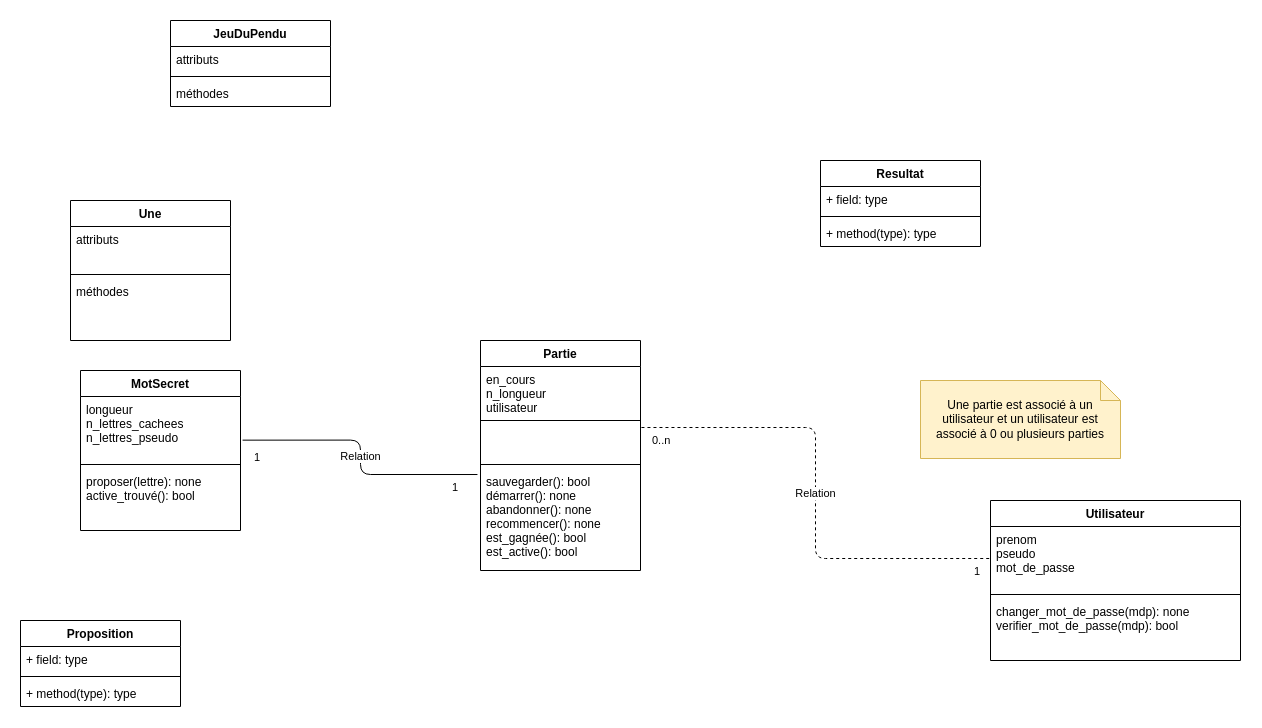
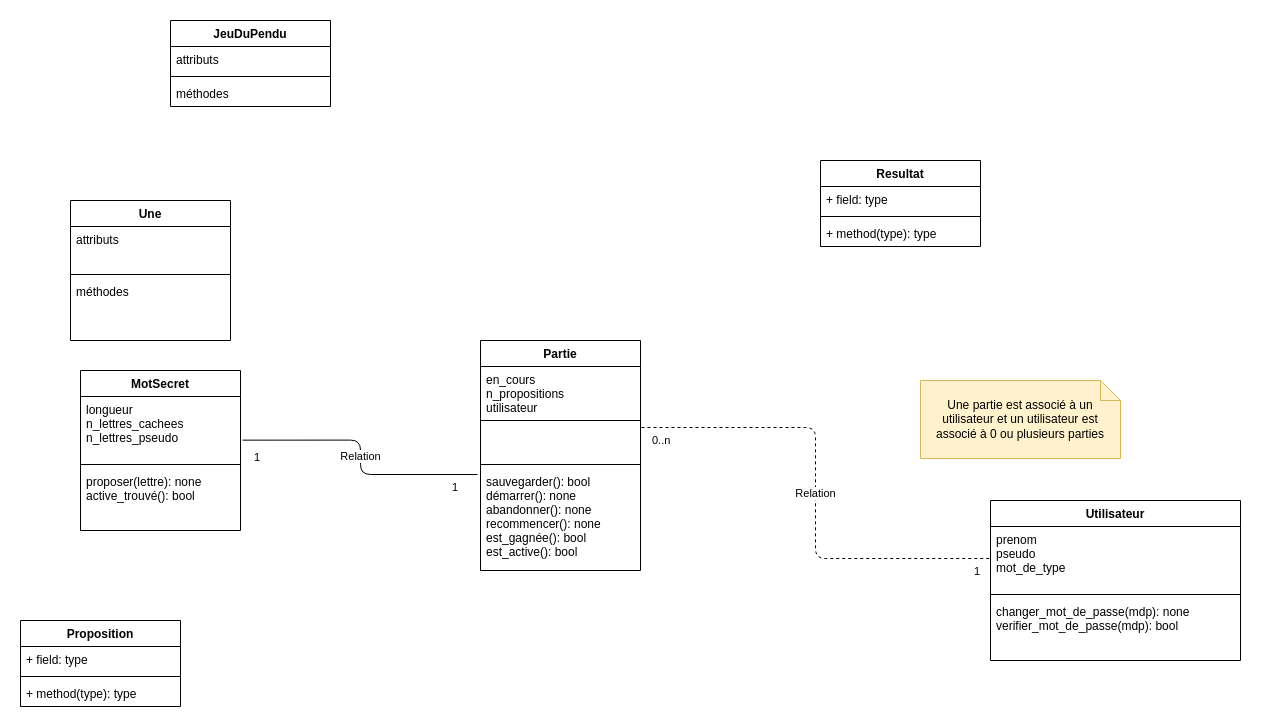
  <mxCell id="0" />
  <mxCell id="1" parent="0" />
  <mxCell id="2" value="Resultat" style="swimlane;fontStyle=1;align=center;verticalAlign=top;childLayout=stackLayout;horizontal=1;startSize=26;horizontalStack=0;resizeParent=1;resizeParentMax=0;resizeLast=0;collapsible=1;marginBottom=0;" vertex="1" parent="1"><mxGeometry x="820" y="160" width="160" height="86" as="geometry" /></mxCell>
  <mxCell id="3" value="+ field: type" style="text;strokeColor=none;fillColor=none;align=left;verticalAlign=top;spacingLeft=4;spacingRight=4;overflow=hidden;rotatable=0;points=[[0,0.5],[1,0.5]];portConstraint=eastwest;" vertex="1" parent="2"><mxGeometry y="26" width="160" height="26" as="geometry" /></mxCell>
  <mxCell id="4" value="" style="line;strokeWidth=1;fillColor=none;align=left;verticalAlign=middle;spacingTop=-1;spacingLeft=3;spacingRight=3;rotatable=0;labelPosition=right;points=[];portConstraint=eastwest;" vertex="1" parent="2"><mxGeometry y="52" width="160" height="8" as="geometry" /></mxCell>
  <mxCell id="5" value="+ method(type): type" style="text;strokeColor=none;fillColor=none;align=left;verticalAlign=top;spacingLeft=4;spacingRight=4;overflow=hidden;rotatable=0;points=[[0,0.5],[1,0.5]];portConstraint=eastwest;" vertex="1" parent="2"><mxGeometry y="60" width="160" height="26" as="geometry" /></mxCell>
  <mxCell id="6" value="Partie" style="swimlane;fontStyle=1;align=center;verticalAlign=top;childLayout=stackLayout;horizontal=1;startSize=26;horizontalStack=0;resizeParent=1;resizeParentMax=0;resizeLast=0;collapsible=1;marginBottom=0;" vertex="1" parent="1"><mxGeometry x="480" y="340" width="160" height="230" as="geometry" /></mxCell>
- <mxCell id="7" value="en_cours&#10;n_longueur&#10;utilisateur" style="text;strokeColor=none;fillColor=none;align=left;verticalAlign=top;spacingLeft=4;spacingRight=4;overflow=hidden;rotatable=0;points=[[0,0.5],[1,0.5]];portConstraint=eastwest;" vertex="1" parent="6"><mxGeometry y="26" width="160" height="94" as="geometry" /></mxCell>
+ <mxCell id="7" value="en_cours&#10;n_propositions&#10;utilisateur" style="text;strokeColor=none;fillColor=none;align=left;verticalAlign=top;spacingLeft=4;spacingRight=4;overflow=hidden;rotatable=0;points=[[0,0.5],[1,0.5]];portConstraint=eastwest;" vertex="1" parent="6"><mxGeometry y="26" width="160" height="94" as="geometry" /></mxCell>
  <mxCell id="8" value="" style="line;strokeWidth=1;fillColor=none;align=left;verticalAlign=middle;spacingTop=-1;spacingLeft=3;spacingRight=3;rotatable=0;labelPosition=right;points=[];portConstraint=eastwest;" vertex="1" parent="6"><mxGeometry y="120" width="160" height="8" as="geometry" /></mxCell>
  <mxCell id="9" value="sauvegarder(): bool&#10;démarrer(): none&#10;abandonner(): none&#10;recommencer(): none&#10;est_gagnée(): bool&#10;est_active(): bool" style="text;strokeColor=none;fillColor=none;align=left;verticalAlign=top;spacingLeft=4;spacingRight=4;overflow=hidden;rotatable=0;points=[[0,0.5],[1,0.5]];portConstraint=eastwest;" vertex="1" parent="6"><mxGeometry y="128" width="160" height="102" as="geometry" /></mxCell>
  <mxCell id="10" value="Utilisateur" style="swimlane;fontStyle=1;align=center;verticalAlign=top;childLayout=stackLayout;horizontal=1;startSize=26;horizontalStack=0;resizeParent=1;resizeParentMax=0;resizeLast=0;collapsible=1;marginBottom=0;" vertex="1" parent="1"><mxGeometry x="990" y="500" width="250" height="160" as="geometry" /></mxCell>
- <mxCell id="11" value="prenom&#10;pseudo&#10;mot_de_passe" style="text;strokeColor=none;fillColor=none;align=left;verticalAlign=top;spacingLeft=4;spacingRight=4;overflow=hidden;rotatable=0;points=[[0,0.5],[1,0.5]];portConstraint=eastwest;" vertex="1" parent="10"><mxGeometry y="26" width="250" height="64" as="geometry" /></mxCell>
+ <mxCell id="11" value="prenom&#10;pseudo&#10;mot_de_type" style="text;strokeColor=none;fillColor=none;align=left;verticalAlign=top;spacingLeft=4;spacingRight=4;overflow=hidden;rotatable=0;points=[[0,0.5],[1,0.5]];portConstraint=eastwest;" vertex="1" parent="10"><mxGeometry y="26" width="250" height="64" as="geometry" /></mxCell>
  <mxCell id="12" value="" style="line;strokeWidth=1;fillColor=none;align=left;verticalAlign=middle;spacingTop=-1;spacingLeft=3;spacingRight=3;rotatable=0;labelPosition=right;points=[];portConstraint=eastwest;" vertex="1" parent="10"><mxGeometry y="90" width="250" height="8" as="geometry" /></mxCell>
  <mxCell id="13" value="changer_mot_de_passe(mdp): none&#10;verifier_mot_de_passe(mdp): bool" style="text;strokeColor=none;fillColor=none;align=left;verticalAlign=top;spacingLeft=4;spacingRight=4;overflow=hidden;rotatable=0;points=[[0,0.5],[1,0.5]];portConstraint=eastwest;" vertex="1" parent="10"><mxGeometry y="98" width="250" height="62" as="geometry" /></mxCell>
  <mxCell id="14" value="Proposition" style="swimlane;fontStyle=1;align=center;verticalAlign=top;childLayout=stackLayout;horizontal=1;startSize=26;horizontalStack=0;resizeParent=1;resizeParentMax=0;resizeLast=0;collapsible=1;marginBottom=0;" vertex="1" parent="1"><mxGeometry x="20" y="620" width="160" height="86" as="geometry" /></mxCell>
  <mxCell id="15" value="+ field: type" style="text;strokeColor=none;fillColor=none;align=left;verticalAlign=top;spacingLeft=4;spacingRight=4;overflow=hidden;rotatable=0;points=[[0,0.5],[1,0.5]];portConstraint=eastwest;" vertex="1" parent="14"><mxGeometry y="26" width="160" height="26" as="geometry" /></mxCell>
  <mxCell id="16" value="" style="line;strokeWidth=1;fillColor=none;align=left;verticalAlign=middle;spacingTop=-1;spacingLeft=3;spacingRight=3;rotatable=0;labelPosition=right;points=[];portConstraint=eastwest;" vertex="1" parent="14"><mxGeometry y="52" width="160" height="8" as="geometry" /></mxCell>
  <mxCell id="17" value="+ method(type): type" style="text;strokeColor=none;fillColor=none;align=left;verticalAlign=top;spacingLeft=4;spacingRight=4;overflow=hidden;rotatable=0;points=[[0,0.5],[1,0.5]];portConstraint=eastwest;" vertex="1" parent="14"><mxGeometry y="60" width="160" height="26" as="geometry" /></mxCell>
  <mxCell id="18" value="JeuDuPendu" style="swimlane;fontStyle=1;align=center;verticalAlign=top;childLayout=stackLayout;horizontal=1;startSize=26;horizontalStack=0;resizeParent=1;resizeParentMax=0;resizeLast=0;collapsible=1;marginBottom=0;" vertex="1" parent="1"><mxGeometry x="170" y="20" width="160" height="86" as="geometry" /></mxCell>
  <mxCell id="19" value="attributs" style="text;strokeColor=none;fillColor=none;align=left;verticalAlign=top;spacingLeft=4;spacingRight=4;overflow=hidden;rotatable=0;points=[[0,0.5],[1,0.5]];portConstraint=eastwest;" vertex="1" parent="18"><mxGeometry y="26" width="160" height="26" as="geometry" /></mxCell>
  <mxCell id="20" value="" style="line;strokeWidth=1;fillColor=none;align=left;verticalAlign=middle;spacingTop=-1;spacingLeft=3;spacingRight=3;rotatable=0;labelPosition=right;points=[];portConstraint=eastwest;" vertex="1" parent="18"><mxGeometry y="52" width="160" height="8" as="geometry" /></mxCell>
  <mxCell id="21" value="méthodes" style="text;strokeColor=none;fillColor=none;align=left;verticalAlign=top;spacingLeft=4;spacingRight=4;overflow=hidden;rotatable=0;points=[[0,0.5],[1,0.5]];portConstraint=eastwest;" vertex="1" parent="18"><mxGeometry y="60" width="160" height="26" as="geometry" /></mxCell>
  <mxCell id="22" value="MotSecret" style="swimlane;fontStyle=1;align=center;verticalAlign=top;childLayout=stackLayout;horizontal=1;startSize=26;horizontalStack=0;resizeParent=1;resizeParentMax=0;resizeLast=0;collapsible=1;marginBottom=0;" vertex="1" parent="1"><mxGeometry x="80" y="370" width="160" height="160" as="geometry" /></mxCell>
  <mxCell id="23" value="longueur&#10;n_lettres_cachees&#10;n_lettres_pseudo" style="text;strokeColor=none;fillColor=none;align=left;verticalAlign=top;spacingLeft=4;spacingRight=4;overflow=hidden;rotatable=0;points=[[0,0.5],[1,0.5]];portConstraint=eastwest;" vertex="1" parent="22"><mxGeometry y="26" width="160" height="64" as="geometry" /></mxCell>
  <mxCell id="24" value="" style="line;strokeWidth=1;fillColor=none;align=left;verticalAlign=middle;spacingTop=-1;spacingLeft=3;spacingRight=3;rotatable=0;labelPosition=right;points=[];portConstraint=eastwest;" vertex="1" parent="22"><mxGeometry y="90" width="160" height="8" as="geometry" /></mxCell>
  <mxCell id="25" value="proposer(lettre): none&#10;active_trouvé(): bool" style="text;strokeColor=none;fillColor=none;align=left;verticalAlign=top;spacingLeft=4;spacingRight=4;overflow=hidden;rotatable=0;points=[[0,0.5],[1,0.5]];portConstraint=eastwest;" vertex="1" parent="22"><mxGeometry y="98" width="160" height="62" as="geometry" /></mxCell>
  <mxCell id="26" value="Relation" style="endArrow=none;html=1;endSize=12;startArrow=none;startSize=14;startFill=0;edgeStyle=orthogonalEdgeStyle;exitX=1.006;exitY=0.649;exitDx=0;exitDy=0;exitPerimeter=0;entryX=0;entryY=0.5;entryDx=0;entryDy=0;endFill=0;dashed=1;" edge="1" parent="1" source="7" target="11"><mxGeometry relative="1" as="geometry"><mxPoint x="230" y="620" as="sourcePoint" /><mxPoint x="390" y="620" as="targetPoint" /></mxGeometry></mxCell>
  <mxCell id="27" value="0..n" style="edgeLabel;resizable=0;html=1;align=left;verticalAlign=top;" connectable="0" vertex="1" parent="26"><mxGeometry x="-1" relative="1" as="geometry"><mxPoint x="9.04" as="offset" /></mxGeometry></mxCell>
  <mxCell id="28" value="1" style="edgeLabel;resizable=0;html=1;align=right;verticalAlign=top;" connectable="0" vertex="1" parent="26"><mxGeometry x="1" relative="1" as="geometry"><mxPoint x="-9.96" as="offset" /></mxGeometry></mxCell>
  <mxCell id="29" value="" style="endArrow=none;html=1;rounded=0;" edge="1" parent="1"><mxGeometry relative="1" as="geometry"><mxPoint x="480" y="420" as="sourcePoint" /><mxPoint x="640" y="420" as="targetPoint" /></mxGeometry></mxCell>
  <mxCell id="30" value="Relation" style="endArrow=none;html=1;endSize=12;startArrow=none;startSize=14;startFill=0;edgeStyle=orthogonalEdgeStyle;entryX=1.013;entryY=0.682;entryDx=0;entryDy=0;exitX=-0.019;exitY=0.059;exitDx=0;exitDy=0;exitPerimeter=0;entryPerimeter=0;endFill=0;" edge="1" parent="1" source="9" target="23"><mxGeometry relative="1" as="geometry"><mxPoint x="490" y="652.954" as="sourcePoint" /><mxPoint x="260" y="560" as="targetPoint" /></mxGeometry></mxCell>
  <mxCell id="31" value="1" style="edgeLabel;resizable=0;html=1;align=left;verticalAlign=top;" connectable="0" vertex="1" parent="30"><mxGeometry x="-1" relative="1" as="geometry"><mxPoint x="-26.96" as="offset" /></mxGeometry></mxCell>
  <mxCell id="32" value="1" style="edgeLabel;resizable=0;html=1;align=right;verticalAlign=top;" connectable="0" vertex="1" parent="30"><mxGeometry x="1" relative="1" as="geometry"><mxPoint x="18.04" y="3.99" as="offset" /></mxGeometry></mxCell>
  <mxCell id="33" value="&lt;span&gt;Une partie est associé à un utilisateur et&amp;nbsp;&lt;/span&gt;&lt;span&gt;un utilisateur est associé à 0 ou plusieurs parties&lt;/span&gt;" style="shape=note;size=20;whiteSpace=wrap;html=1;fillColor=#fff2cc;strokeColor=#d6b656;" vertex="1" parent="1"><mxGeometry x="920" y="380" width="200" height="78" as="geometry" /></mxCell>
  <mxCell id="34" value="Une" style="swimlane;fontStyle=1;align=center;verticalAlign=top;childLayout=stackLayout;horizontal=1;startSize=26;horizontalStack=0;resizeParent=1;resizeParentMax=0;resizeLast=0;collapsible=1;marginBottom=0;" vertex="1" parent="1"><mxGeometry x="70" y="200" width="160" height="140" as="geometry" /></mxCell>
  <mxCell id="35" value="attributs" style="text;strokeColor=none;fillColor=none;align=left;verticalAlign=top;spacingLeft=4;spacingRight=4;overflow=hidden;rotatable=0;points=[[0,0.5],[1,0.5]];portConstraint=eastwest;" vertex="1" parent="34"><mxGeometry y="26" width="160" height="44" as="geometry" /></mxCell>
  <mxCell id="36" value="" style="line;strokeWidth=1;fillColor=none;align=left;verticalAlign=middle;spacingTop=-1;spacingLeft=3;spacingRight=3;rotatable=0;labelPosition=right;points=[];portConstraint=eastwest;" vertex="1" parent="34"><mxGeometry y="70" width="160" height="8" as="geometry" /></mxCell>
  <mxCell id="37" value="méthodes" style="text;strokeColor=none;fillColor=none;align=left;verticalAlign=top;spacingLeft=4;spacingRight=4;overflow=hidden;rotatable=0;points=[[0,0.5],[1,0.5]];portConstraint=eastwest;" vertex="1" parent="34"><mxGeometry y="78" width="160" height="62" as="geometry" /></mxCell>
